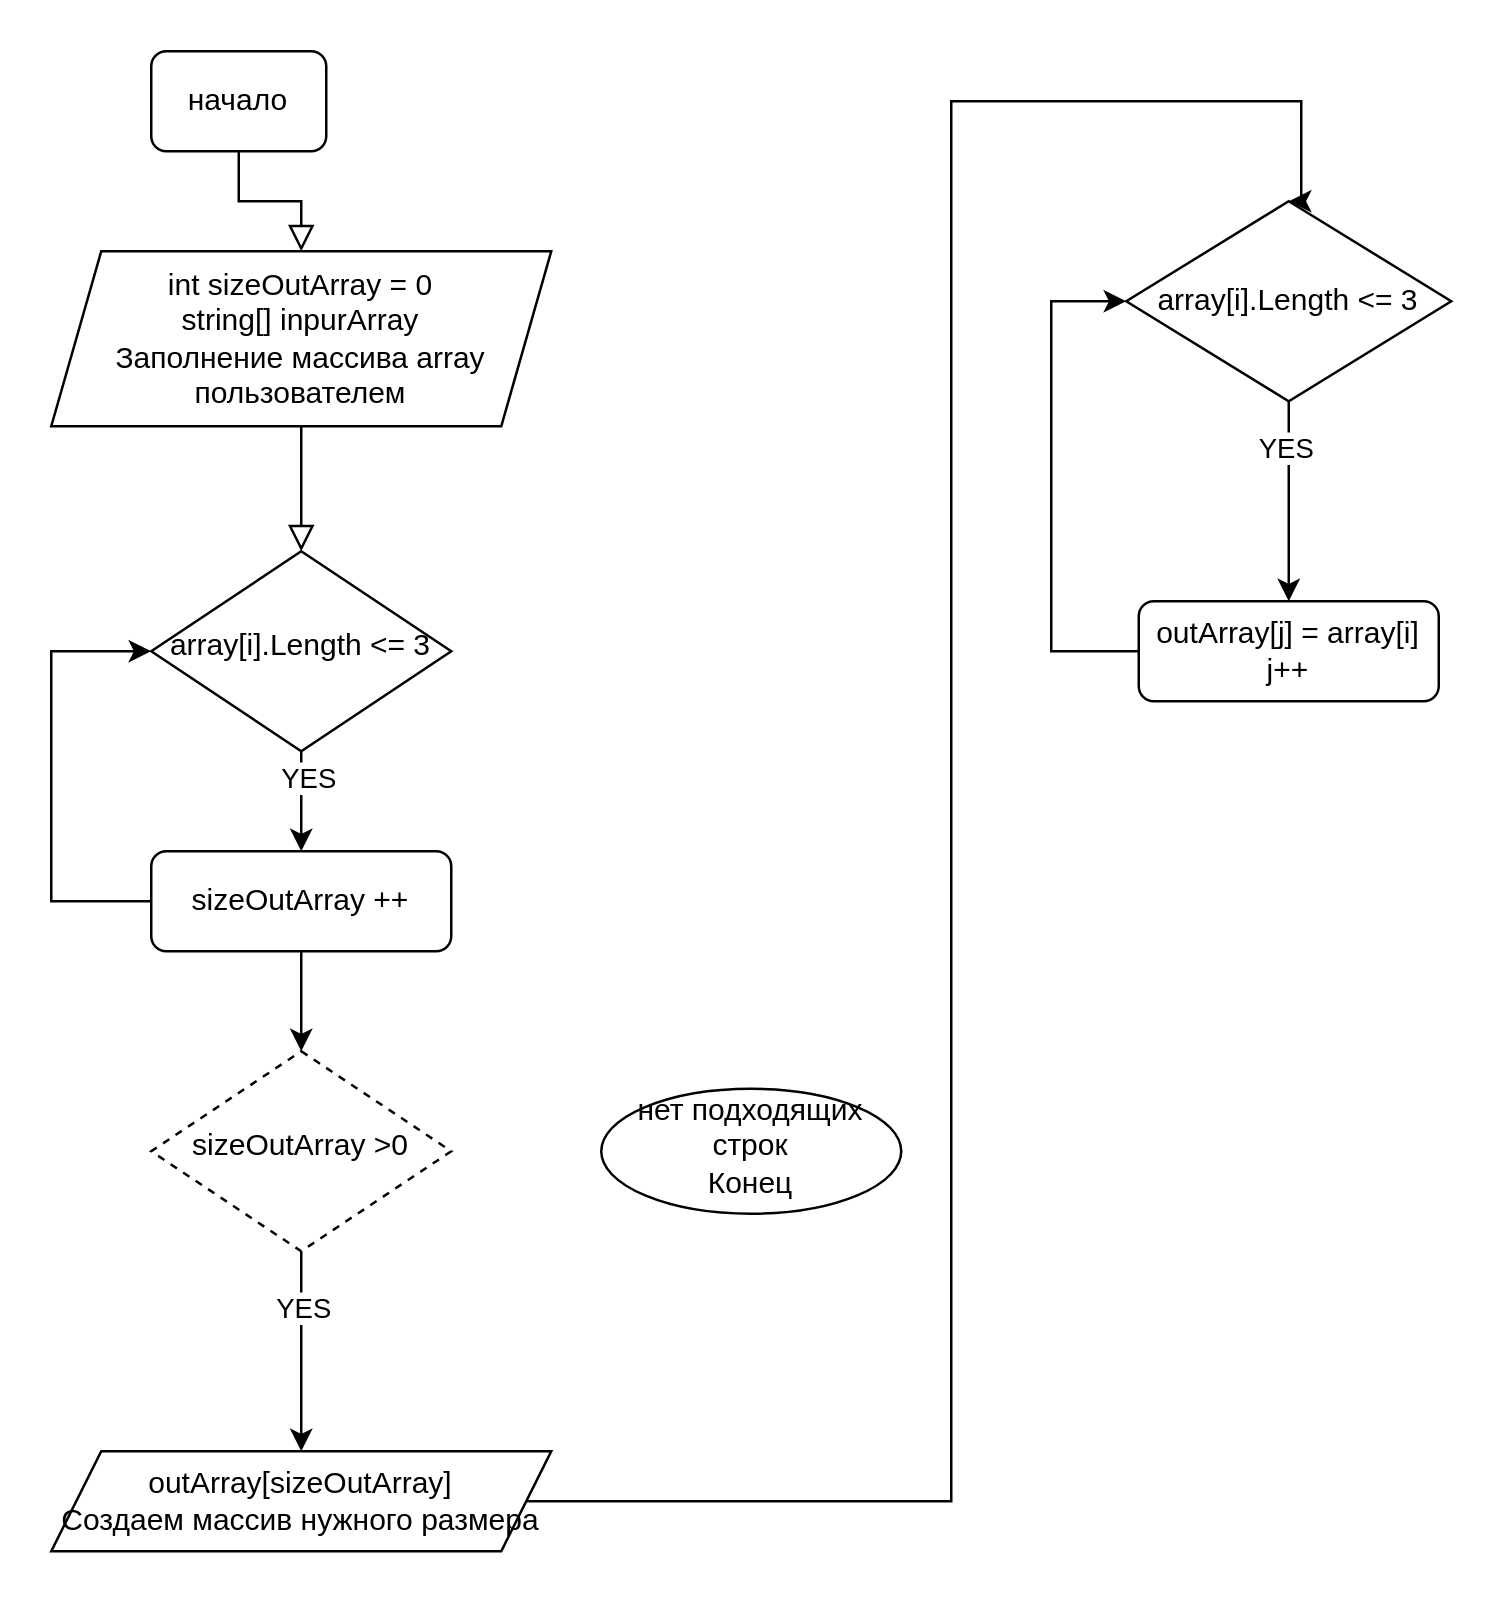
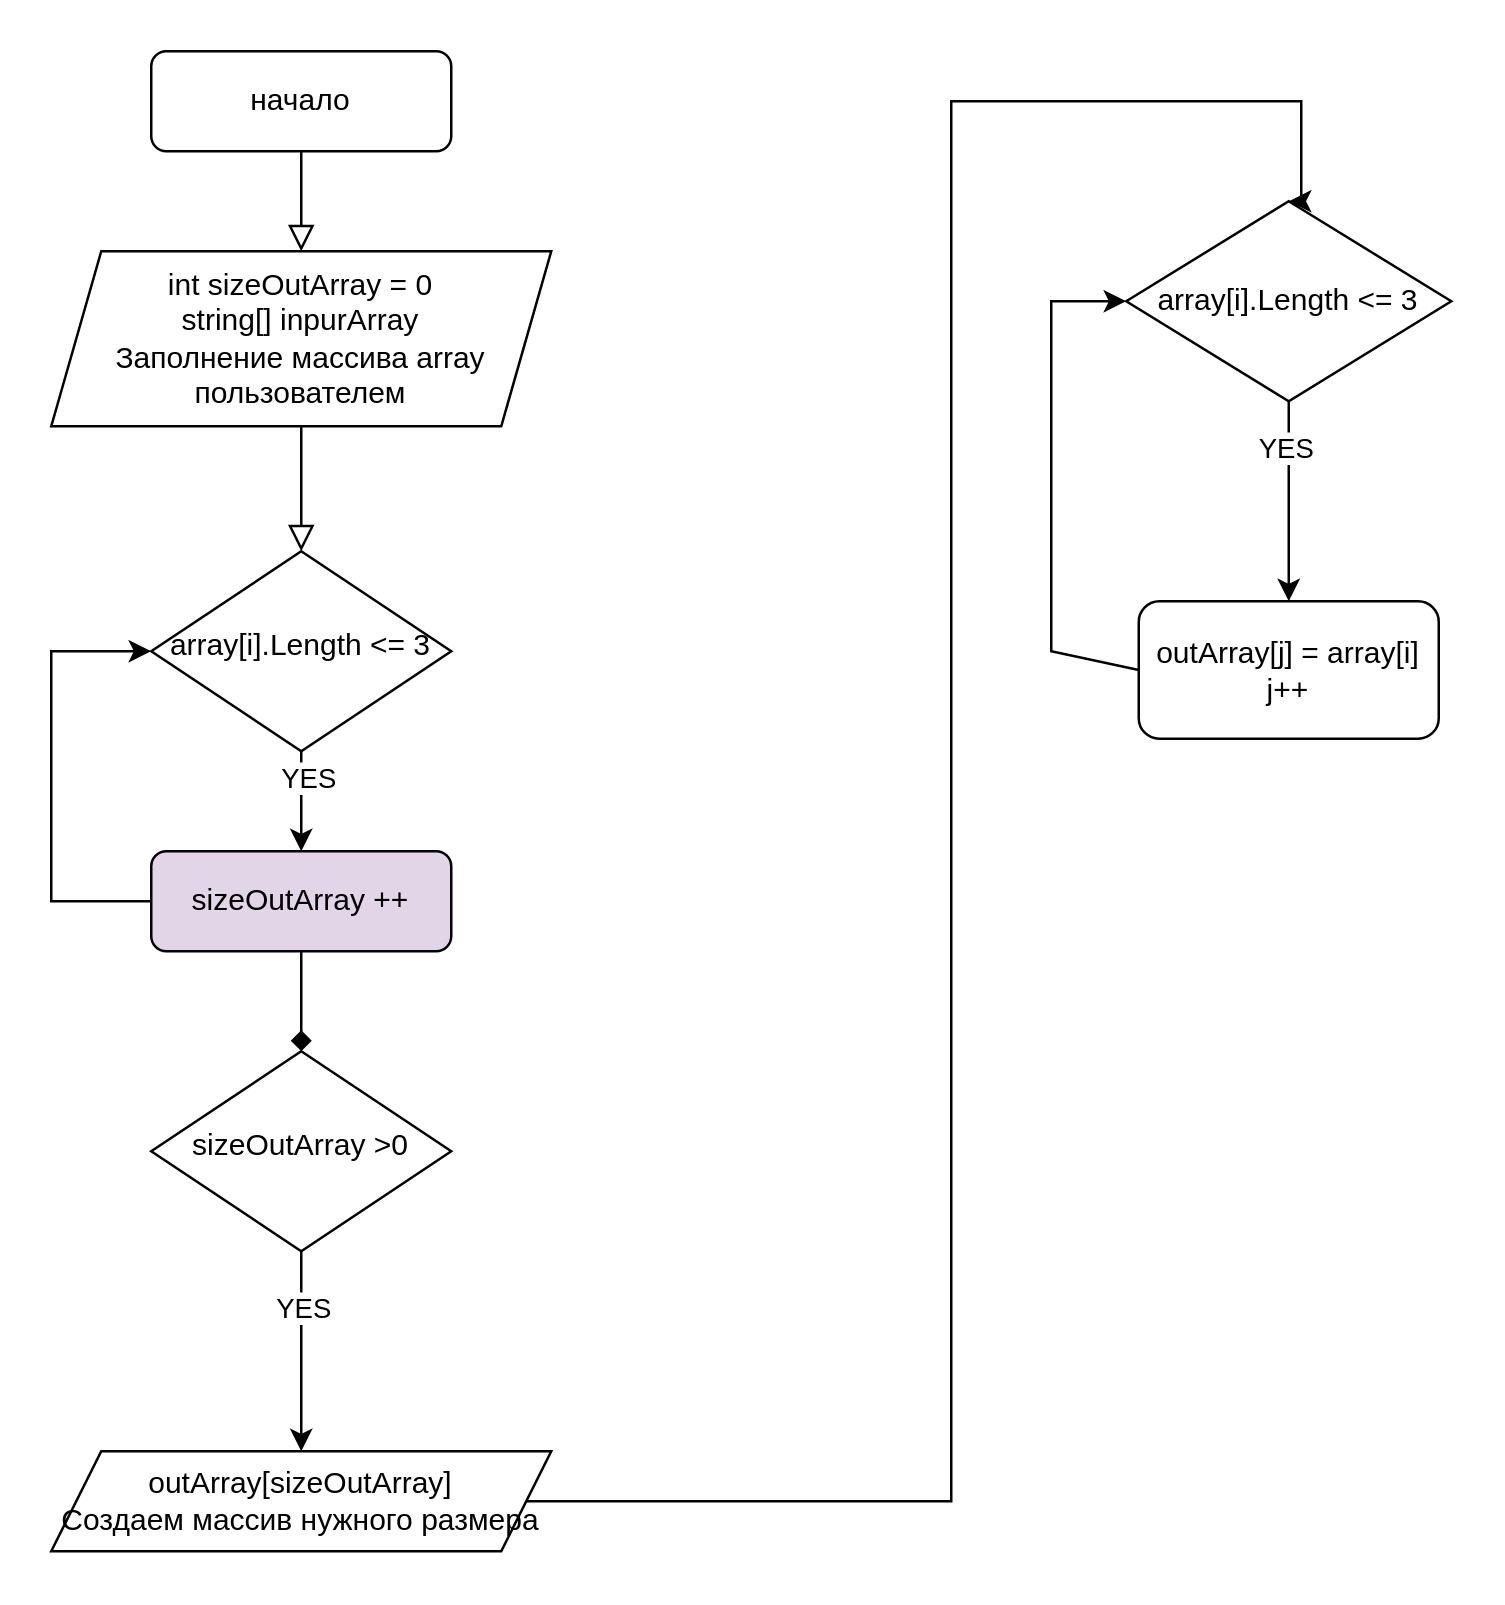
  <mxCell id="0" />
  <mxCell id="1" parent="0" />
  <mxCell id="2" value="" style="rounded=0;html=1;jettySize=auto;orthogonalLoop=1;fontSize=11;endArrow=block;endFill=0;endSize=8;strokeWidth=1;shadow=0;labelBackgroundColor=none;edgeStyle=orthogonalEdgeStyle;entryX=0.5;entryY=0;entryDx=0;entryDy=0;" parent="1" source="3" target="8" edge="1"><mxGeometry relative="1" as="geometry" /></mxCell>
- <mxCell id="3" value="начало" style="rounded=1;whiteSpace=wrap;html=1;fontSize=12;glass=0;strokeWidth=1;shadow=0;" parent="1" vertex="1"><mxGeometry x="60" y="20" width="70" height="40" as="geometry" /></mxCell>
+ <mxCell id="3" value="начало" style="rounded=1;whiteSpace=wrap;html=1;fontSize=12;glass=0;strokeWidth=1;shadow=0;" parent="1" vertex="1"><mxGeometry x="60" y="20" width="120" height="40" as="geometry" /></mxCell>
  <mxCell id="4" value="" style="edgeStyle=orthogonalEdgeStyle;rounded=0;orthogonalLoop=1;jettySize=auto;html=1;entryX=0.5;entryY=0;entryDx=0;entryDy=0;" edge="1" parent="1" source="6" target="7"><mxGeometry relative="1" as="geometry" /></mxCell>
  <mxCell id="5" value="YES" style="edgeLabel;html=1;align=center;verticalAlign=middle;resizable=0;points=[];" vertex="1" connectable="0" parent="4"><mxGeometry x="-0.496" y="2" relative="1" as="geometry"><mxPoint as="offset" /></mxGeometry></mxCell>
  <mxCell id="6" value="array[i].Length &amp;lt;= 3" style="rhombus;whiteSpace=wrap;html=1;shadow=0;fontFamily=Helvetica;fontSize=12;align=center;strokeWidth=1;spacing=6;spacingTop=-4;" parent="1" vertex="1"><mxGeometry x="60" y="220" width="120" height="80" as="geometry" /></mxCell>
- <mxCell id="7" value="sizeOutArray&amp;nbsp;++" style="rounded=1;whiteSpace=wrap;html=1;fontSize=12;glass=0;strokeWidth=1;shadow=0;" parent="1" vertex="1"><mxGeometry x="60" y="340" width="120" height="40" as="geometry" /></mxCell>
+ <mxCell id="7" value="sizeOutArray&amp;nbsp;++" style="rounded=1;whiteSpace=wrap;html=1;fontSize=12;glass=0;strokeWidth=1;shadow=0;fillColor=#e1d5e7;" parent="1" vertex="1"><mxGeometry x="60" y="340" width="120" height="40" as="geometry" /></mxCell>
  <mxCell id="8" value="int sizeOutArray = 0&lt;br&gt;string[] inpurArray&lt;br&gt;Заполнение массива array пользователем" style="shape=parallelogram;perimeter=parallelogramPerimeter;whiteSpace=wrap;html=1;fixedSize=1;" vertex="1" parent="1"><mxGeometry x="20" y="100" width="200" height="70" as="geometry" /></mxCell>
  <mxCell id="9" value="" style="rounded=0;html=1;jettySize=auto;orthogonalLoop=1;fontSize=11;endArrow=block;endFill=0;endSize=8;strokeWidth=1;shadow=0;labelBackgroundColor=none;edgeStyle=orthogonalEdgeStyle;exitX=0.5;exitY=1;exitDx=0;exitDy=0;entryX=0.5;entryY=0;entryDx=0;entryDy=0;" edge="1" parent="1" source="8" target="6"><mxGeometry relative="1" as="geometry"><mxPoint x="100" y="190" as="sourcePoint" /><mxPoint x="120" y="210" as="targetPoint" /></mxGeometry></mxCell>
  <mxCell id="10" value="" style="endArrow=classic;html=1;rounded=0;exitX=0;exitY=0.5;exitDx=0;exitDy=0;entryX=0;entryY=0.5;entryDx=0;entryDy=0;" edge="1" parent="1" source="7" target="6"><mxGeometry width="50" height="50" relative="1" as="geometry"><mxPoint x="480" y="340" as="sourcePoint" /><mxPoint x="530" y="290" as="targetPoint" /><Array as="points"><mxPoint x="20" y="360" /><mxPoint x="20" y="260" /></Array></mxGeometry></mxCell>
  <mxCell id="11" value="" style="edgeStyle=orthogonalEdgeStyle;rounded=0;orthogonalLoop=1;jettySize=auto;html=1;entryX=0.5;entryY=0;entryDx=0;entryDy=0;exitX=1;exitY=0.5;exitDx=0;exitDy=0;" edge="1" parent="1" source="12" target="18"><mxGeometry relative="1" as="geometry"><Array as="points"><mxPoint x="380" y="600" /><mxPoint x="380" y="40" /><mxPoint x="520" y="40" /><mxPoint x="520" y="80" /></Array></mxGeometry></mxCell>
  <mxCell id="12" value="outArray[sizeOutArray]&lt;br&gt;Создаем массив нужного размера" style="shape=parallelogram;perimeter=parallelogramPerimeter;whiteSpace=wrap;html=1;fixedSize=1;" vertex="1" parent="1"><mxGeometry x="20" y="580" width="200" height="40" as="geometry" /></mxCell>
- <mxCell id="13" value="sizeOutArray &amp;gt;0" style="rhombus;whiteSpace=wrap;html=1;shadow=0;fontFamily=Helvetica;fontSize=12;align=center;strokeWidth=1;spacing=6;spacingTop=-4;dashed=1;" vertex="1" parent="1"><mxGeometry x="60" y="420" width="120" height="80" as="geometry" /></mxCell>
- <mxCell id="14" value="" style="endArrow=classic;html=1;rounded=0;exitX=0.5;exitY=1;exitDx=0;exitDy=0;" edge="1" parent="1" source="7" target="13"><mxGeometry width="50" height="50" relative="1" as="geometry"><mxPoint x="480" y="330" as="sourcePoint" /><mxPoint x="530" y="280" as="targetPoint" /></mxGeometry></mxCell>
+ <mxCell id="13" value="sizeOutArray &amp;gt;0" style="rhombus;whiteSpace=wrap;html=1;shadow=0;fontFamily=Helvetica;fontSize=12;align=center;strokeWidth=1;spacing=6;spacingTop=-4;" vertex="1" parent="1"><mxGeometry x="60" y="420" width="120" height="80" as="geometry" /></mxCell>
+ <mxCell id="14" value="" style="endArrow=diamond;html=1;rounded=0;exitX=0.5;exitY=1;exitDx=0;exitDy=0;" edge="1" parent="1" source="7" target="13"><mxGeometry width="50" height="50" relative="1" as="geometry"><mxPoint x="480" y="330" as="sourcePoint" /><mxPoint x="530" y="280" as="targetPoint" /></mxGeometry></mxCell>
  <mxCell id="15" value="" style="endArrow=classic;html=1;rounded=0;exitX=0.5;exitY=1;exitDx=0;exitDy=0;entryX=0.5;entryY=0;entryDx=0;entryDy=0;" edge="1" parent="1" source="13" target="12"><mxGeometry width="50" height="50" relative="1" as="geometry"><mxPoint x="480" y="330" as="sourcePoint" /><mxPoint x="530" y="280" as="targetPoint" /></mxGeometry></mxCell>
  <mxCell id="16" value="YES" style="edgeLabel;html=1;align=center;verticalAlign=middle;resizable=0;points=[];" vertex="1" connectable="0" parent="15"><mxGeometry x="-0.442" relative="1" as="geometry"><mxPoint as="offset" /></mxGeometry></mxCell>
- <mxCell id="17" value="нет подходящих строк&lt;br&gt;Конец" style="ellipse;whiteSpace=wrap;html=1;shadow=0;strokeWidth=1;spacing=6;spacingTop=-4;" vertex="1" parent="1"><mxGeometry x="240" y="435" width="120" height="50" as="geometry" /></mxCell>
  <mxCell id="18" value="array[i].Length &amp;lt;= 3" style="rhombus;whiteSpace=wrap;html=1;" vertex="1" parent="1"><mxGeometry x="450" y="80" width="130" height="80" as="geometry" /></mxCell>
- <mxCell id="19" value="outArray[j] = array[i]&lt;br&gt;j++" style="rounded=1;whiteSpace=wrap;html=1;fontSize=12;glass=0;strokeWidth=1;shadow=0;" vertex="1" parent="1"><mxGeometry x="455" y="240" width="120" height="40" as="geometry" /></mxCell>
+ <mxCell id="19" value="outArray[j] = array[i]&lt;br&gt;j++" style="rounded=1;whiteSpace=wrap;html=1;fontSize=12;glass=0;strokeWidth=1;shadow=0;" vertex="1" parent="1"><mxGeometry x="455" y="240" width="120" height="55" as="geometry" /></mxCell>
  <mxCell id="20" value="" style="endArrow=classic;html=1;rounded=0;exitX=0;exitY=0.5;exitDx=0;exitDy=0;entryX=0;entryY=0.5;entryDx=0;entryDy=0;" edge="1" parent="1" source="19" target="18"><mxGeometry width="50" height="50" relative="1" as="geometry"><mxPoint x="480" y="300" as="sourcePoint" /><mxPoint x="530" y="250" as="targetPoint" /><Array as="points"><mxPoint x="420" y="260" /><mxPoint x="420" y="120" /></Array></mxGeometry></mxCell>
  <mxCell id="21" value="" style="endArrow=classic;html=1;rounded=0;exitX=0.5;exitY=1;exitDx=0;exitDy=0;entryX=0.5;entryY=0;entryDx=0;entryDy=0;" edge="1" parent="1" source="18" target="19"><mxGeometry width="50" height="50" relative="1" as="geometry"><mxPoint x="480" y="300" as="sourcePoint" /><mxPoint x="520" y="200" as="targetPoint" /></mxGeometry></mxCell>
  <mxCell id="22" value="YES" style="edgeLabel;html=1;align=center;verticalAlign=middle;resizable=0;points=[];" vertex="1" connectable="0" parent="21"><mxGeometry x="-0.545" y="-2" relative="1" as="geometry"><mxPoint as="offset" /></mxGeometry></mxCell>
